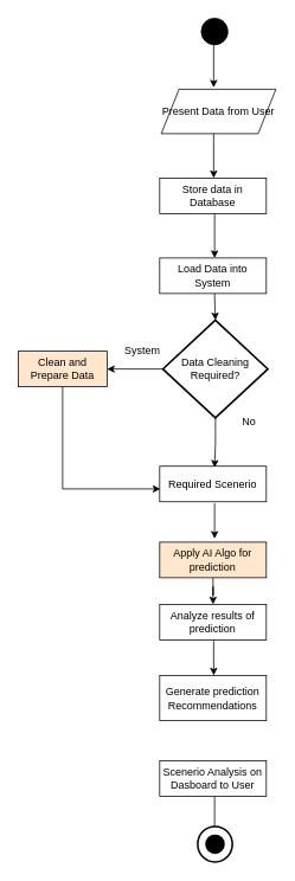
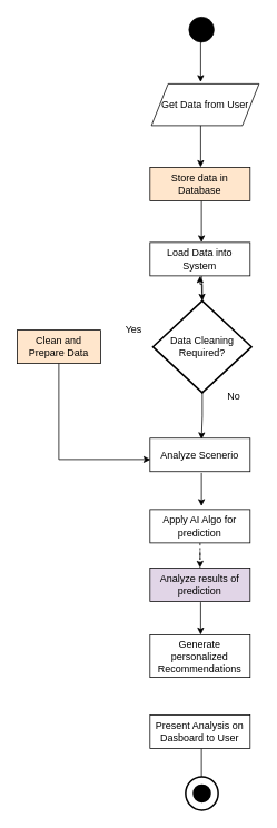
  <mxCell id="0" />
  <mxCell id="1" parent="0" />
  <mxCell id="2" value="" style="edgeStyle=orthogonalEdgeStyle;rounded=0;orthogonalLoop=1;jettySize=auto;html=1;" edge="1" parent="1"><mxGeometry relative="1" as="geometry"><mxPoint x="241" y="240" as="sourcePoint" /><mxPoint x="241" y="290" as="targetPoint" /></mxGeometry></mxCell>
  <mxCell id="3" value="" style="edgeStyle=orthogonalEdgeStyle;rounded=0;orthogonalLoop=1;jettySize=auto;html=1;" edge="1" parent="1" target="12"><mxGeometry relative="1" as="geometry"><mxPoint x="241" y="330" as="sourcePoint" /></mxGeometry></mxCell>
  <mxCell id="4" value="" style="edgeStyle=orthogonalEdgeStyle;rounded=0;orthogonalLoop=1;jettySize=auto;html=1;" edge="1" parent="1"><mxGeometry relative="1" as="geometry"><mxPoint x="240" y="48" as="sourcePoint" /><mxPoint x="240" y="98" as="targetPoint" /></mxGeometry></mxCell>
  <mxCell id="5" value="" style="ellipse;whiteSpace=wrap;html=1;aspect=fixed;fillColor=#000000;" vertex="1" parent="1"><mxGeometry x="226" y="20" width="30" height="30" as="geometry" /></mxCell>
- <mxCell id="6" value="Present Data from User" style="shape=parallelogram;perimeter=parallelogramPerimeter;whiteSpace=wrap;html=1;fixedSize=1;" vertex="1" parent="1"><mxGeometry x="181" y="100" width="129" height="50" as="geometry" /></mxCell>
+ <mxCell id="6" value="Get Data from User" style="shape=parallelogram;perimeter=parallelogramPerimeter;whiteSpace=wrap;html=1;fixedSize=1;" vertex="1" parent="1"><mxGeometry x="181" y="100" width="129" height="50" as="geometry" /></mxCell>
  <mxCell id="7" value="" style="endArrow=classic;html=1;rounded=0;" edge="1" parent="1"><mxGeometry width="50" height="50" relative="1" as="geometry"><mxPoint x="240" y="150" as="sourcePoint" /><mxPoint x="240" y="200" as="targetPoint" /></mxGeometry></mxCell>
  <mxCell id="8" value="" style="edgeStyle=orthogonalEdgeStyle;rounded=0;orthogonalLoop=1;jettySize=auto;html=1;" edge="1" parent="1" target="19"><mxGeometry relative="1" as="geometry"><mxPoint x="241" y="896" as="sourcePoint" /></mxGeometry></mxCell>
  <mxCell id="9" value="" style="endArrow=classic;html=1;rounded=0;exitX=0.5;exitY=1;exitDx=0;exitDy=0;entryX=0.5;entryY=0;entryDx=0;entryDy=0;" edge="1" parent="1"><mxGeometry width="50" height="50" relative="1" as="geometry"><mxPoint x="241" y="566" as="sourcePoint" /><mxPoint x="241" y="606" as="targetPoint" /></mxGeometry></mxCell>
  <mxCell id="10" value="" style="edgeStyle=orthogonalEdgeStyle;rounded=0;orthogonalLoop=1;jettySize=auto;html=1;" edge="1" parent="1" source="12"><mxGeometry relative="1" as="geometry"><mxPoint x="241" y="526" as="targetPoint" /></mxGeometry></mxCell>
- <mxCell id="11" value="" style="edgeStyle=orthogonalEdgeStyle;rounded=0;orthogonalLoop=1;jettySize=auto;html=1;" edge="1" parent="1" source="12" target="14"><mxGeometry relative="1" as="geometry" /></mxCell>
+ <mxCell id="11" value="" style="edgeStyle=orthogonalEdgeStyle;rounded=0;orthogonalLoop=1;jettySize=auto;html=1;" edge="1" parent="1" source="12" target="21"><mxGeometry relative="1" as="geometry" /></mxCell>
  <mxCell id="12" value="Data Cleaning Required?" style="strokeWidth=2;html=1;shape=mxgraph.flowchart.decision;whiteSpace=wrap;" vertex="1" parent="1"><mxGeometry x="182.75" y="360" width="118.25" height="110" as="geometry" /></mxCell>
  <mxCell id="13" value="No" style="text;html=1;align=center;verticalAlign=middle;whiteSpace=wrap;rounded=0;" vertex="1" parent="1"><mxGeometry x="250" y="460" width="60" height="30" as="geometry" /></mxCell>
  <mxCell id="14" value="Clean and Prepare Data" style="rounded=0;whiteSpace=wrap;html=1;fillColor=#ffe6cc;" vertex="1" parent="1"><mxGeometry x="20" y="395" width="100" height="40" as="geometry" /></mxCell>
  <mxCell id="15" value="" style="endArrow=none;html=1;rounded=0;exitX=0.5;exitY=1;exitDx=0;exitDy=0;" edge="1" parent="1" source="14"><mxGeometry width="50" height="50" relative="1" as="geometry"><mxPoint x="250" y="400" as="sourcePoint" /><mxPoint x="70" y="550" as="targetPoint" /></mxGeometry></mxCell>
  <mxCell id="16" value="" style="endArrow=classic;html=1;rounded=0;" edge="1" parent="1"><mxGeometry width="50" height="50" relative="1" as="geometry"><mxPoint x="70" y="550" as="sourcePoint" /><mxPoint x="180" y="550" as="targetPoint" /></mxGeometry></mxCell>
- <mxCell id="17" value="System" style="text;html=1;align=center;verticalAlign=middle;whiteSpace=wrap;rounded=0;" vertex="1" parent="1"><mxGeometry x="130" y="380" width="60" height="30" as="geometry" /></mxCell>
+ <mxCell id="17" value="Yes" style="text;html=1;align=center;verticalAlign=middle;whiteSpace=wrap;rounded=0;" vertex="1" parent="1"><mxGeometry x="130" y="380" width="60" height="30" as="geometry" /></mxCell>
  <mxCell id="18" value="" style="strokeWidth=2;html=1;shape=mxgraph.flowchart.start_2;whiteSpace=wrap;" vertex="1" parent="1"><mxGeometry x="222" y="930" width="39" height="40" as="geometry" /></mxCell>
  <mxCell id="19" value="" style="strokeWidth=2;html=1;shape=mxgraph.flowchart.start_2;whiteSpace=wrap;fillColor=#000000;" vertex="1" parent="1"><mxGeometry x="231.5" y="940" width="20" height="20" as="geometry" /></mxCell>
- <mxCell id="20" value="Store data in Database" style="rounded=0;whiteSpace=wrap;html=1;" vertex="1" parent="1"><mxGeometry x="179.25" y="200" width="120" height="40" as="geometry" /></mxCell>
+ <mxCell id="20" value="Store data in Database" style="rounded=0;whiteSpace=wrap;html=1;fillColor=#ffe6cc;" vertex="1" parent="1"><mxGeometry x="179.25" y="200" width="120" height="40" as="geometry" /></mxCell>
  <mxCell id="21" value="Load Data into System" style="rounded=0;whiteSpace=wrap;html=1;" vertex="1" parent="1"><mxGeometry x="179.25" y="290" width="120" height="40" as="geometry" /></mxCell>
- <mxCell id="22" value="Required Scenerio" style="rounded=0;whiteSpace=wrap;html=1;" vertex="1" parent="1"><mxGeometry x="179.25" y="524.5" width="120" height="40" as="geometry" /></mxCell>
- <mxCell id="23" value="" style="edgeStyle=orthogonalEdgeStyle;rounded=0;orthogonalLoop=1;jettySize=auto;html=1;entryX=0.5;entryY=0;entryDx=0;entryDy=0;" edge="1" parent="1" source="24" target="25"><mxGeometry relative="1" as="geometry" /></mxCell>
- <mxCell id="24" value="Apply AI Algo for prediction" style="rounded=0;whiteSpace=wrap;html=1;fillColor=#ffe6cc;" vertex="1" parent="1"><mxGeometry x="179.25" y="610" width="120" height="40" as="geometry" /></mxCell>
- <mxCell id="25" value="Analyze results of prediction" style="rounded=0;whiteSpace=wrap;html=1;" vertex="1" parent="1"><mxGeometry x="179.25" y="680" width="120" height="40" as="geometry" /></mxCell>
- <mxCell id="26" value="Generate prediction Recommendations" style="rounded=0;whiteSpace=wrap;html=1;" vertex="1" parent="1"><mxGeometry x="179.25" y="760" width="120" height="51" as="geometry" /></mxCell>
- <mxCell id="27" value="Scenerio Analysis on Dasboard to User" style="rounded=0;whiteSpace=wrap;html=1;" vertex="1" parent="1"><mxGeometry x="179.25" y="856" width="120" height="40" as="geometry" /></mxCell>
+ <mxCell id="22" value="Analyze Scenerio" style="rounded=0;whiteSpace=wrap;html=1;" vertex="1" parent="1"><mxGeometry x="179.25" y="524.5" width="120" height="40" as="geometry" /></mxCell>
+ <mxCell id="23" value="" style="edgeStyle=orthogonalEdgeStyle;rounded=0;orthogonalLoop=1;jettySize=auto;html=1;entryX=0.5;entryY=0;entryDx=0;entryDy=0;dashed=1;" edge="1" parent="1" source="24" target="25"><mxGeometry relative="1" as="geometry" /></mxCell>
+ <mxCell id="24" value="Apply AI Algo for prediction" style="rounded=0;whiteSpace=wrap;html=1;" vertex="1" parent="1"><mxGeometry x="179.25" y="610" width="120" height="40" as="geometry" /></mxCell>
+ <mxCell id="25" value="Analyze results of prediction" style="rounded=0;whiteSpace=wrap;html=1;fillColor=#e1d5e7;" vertex="1" parent="1"><mxGeometry x="179.25" y="680" width="120" height="40" as="geometry" /></mxCell>
+ <mxCell id="26" value="Generate personalized Recommendations" style="rounded=0;whiteSpace=wrap;html=1;" vertex="1" parent="1"><mxGeometry x="179.25" y="760" width="120" height="51" as="geometry" /></mxCell>
+ <mxCell id="27" value="Present Analysis on Dasboard to User" style="rounded=0;whiteSpace=wrap;html=1;" vertex="1" parent="1"><mxGeometry x="179.25" y="856" width="120" height="40" as="geometry" /></mxCell>
  <mxCell id="28" value="" style="edgeStyle=orthogonalEdgeStyle;rounded=0;orthogonalLoop=1;jettySize=auto;html=1;" edge="1" parent="1"><mxGeometry relative="1" as="geometry"><mxPoint x="240" y="721" as="sourcePoint" /><mxPoint x="240" y="760" as="targetPoint" /></mxGeometry></mxCell>
